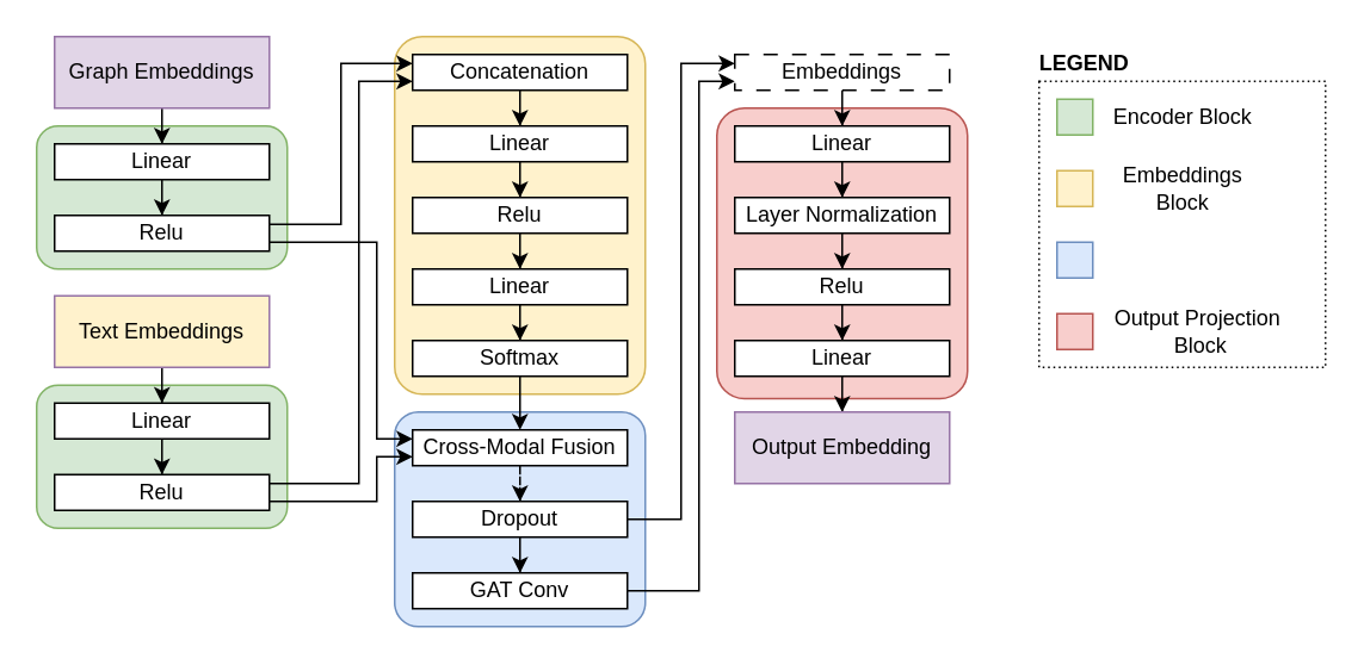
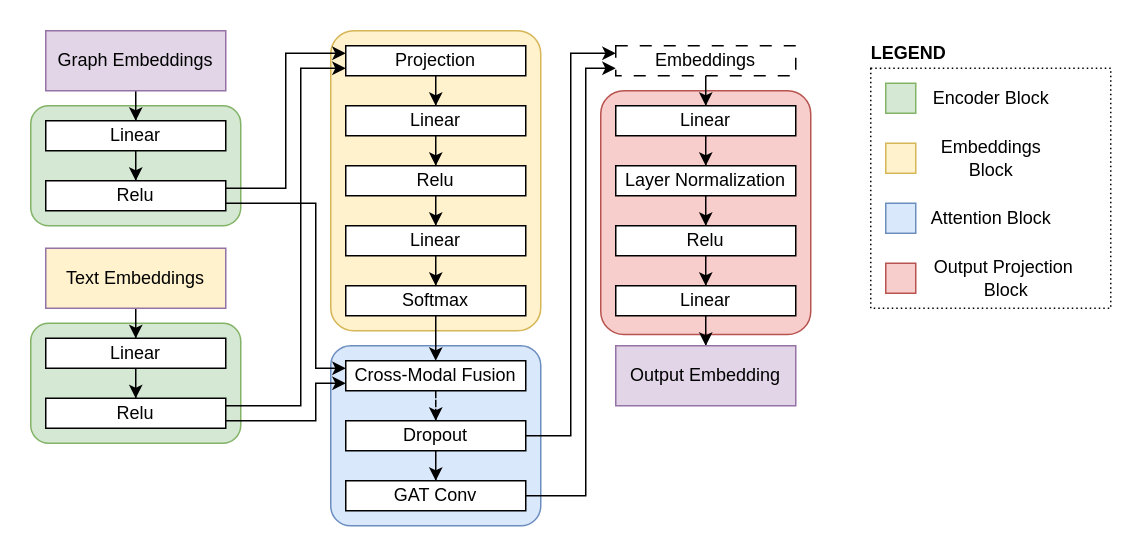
  <mxCell id="0" />
  <mxCell id="1" parent="0" />
  <mxCell id="2" value="" style="rounded=0;whiteSpace=wrap;html=1;fillColor=none;dashed=1;dashPattern=1 2;" vertex="1" parent="1"><mxGeometry x="580" y="45" width="160" height="160" as="geometry" /></mxCell>
  <mxCell id="3" value="" style="rounded=1;whiteSpace=wrap;html=1;align=left;fillColor=#f8cecc;strokeColor=#b85450;arcSize=11;" vertex="1" parent="1"><mxGeometry x="400" y="60" width="140" height="162.5" as="geometry" /></mxCell>
  <mxCell id="4" value="" style="rounded=1;whiteSpace=wrap;html=1;align=left;fillColor=#dae8fc;strokeColor=#6c8ebf;arcSize=11;" vertex="1" parent="1"><mxGeometry x="220" y="230" width="140" height="120" as="geometry" /></mxCell>
  <mxCell id="5" value="" style="rounded=1;whiteSpace=wrap;html=1;align=left;fillColor=#fff2cc;strokeColor=#d6b656;arcSize=11;" vertex="1" parent="1"><mxGeometry x="220" y="20" width="140" height="200" as="geometry" /></mxCell>
  <mxCell id="6" value="" style="rounded=1;whiteSpace=wrap;html=1;align=left;fillColor=#d5e8d4;strokeColor=#82b366;" vertex="1" parent="1"><mxGeometry x="20" y="70" width="140" height="80" as="geometry" /></mxCell>
  <mxCell id="7" value="" style="rounded=1;whiteSpace=wrap;html=1;align=left;fillColor=#d5e8d4;strokeColor=#82b366;" vertex="1" parent="1"><mxGeometry x="20" y="215" width="140" height="80" as="geometry" /></mxCell>
  <mxCell id="8" style="edgeStyle=orthogonalEdgeStyle;rounded=0;orthogonalLoop=1;jettySize=auto;html=1;entryX=0.5;entryY=0;entryDx=0;entryDy=0;" edge="1" parent="1" source="9" target="21"><mxGeometry relative="1" as="geometry" /></mxCell>
  <mxCell id="9" value="Text Embeddings" style="rounded=0;whiteSpace=wrap;html=1;fillColor=#fff2cc;strokeColor=#9673a6;" vertex="1" parent="1"><mxGeometry x="30" y="165" width="120" height="40" as="geometry" /></mxCell>
  <mxCell id="10" style="edgeStyle=orthogonalEdgeStyle;rounded=0;orthogonalLoop=1;jettySize=auto;html=1;entryX=0.5;entryY=0;entryDx=0;entryDy=0;" edge="1" parent="1" source="11" target="23"><mxGeometry relative="1" as="geometry" /></mxCell>
  <mxCell id="11" value="Graph Embeddings" style="rounded=0;whiteSpace=wrap;html=1;fillColor=#e1d5e7;strokeColor=#9673a6;" vertex="1" parent="1"><mxGeometry x="30" y="20" width="120" height="40" as="geometry" /></mxCell>
  <mxCell id="12" style="edgeStyle=orthogonalEdgeStyle;rounded=0;orthogonalLoop=1;jettySize=auto;html=1;entryX=0;entryY=0.75;entryDx=0;entryDy=0;exitX=1;exitY=0.25;exitDx=0;exitDy=0;exitPerimeter=0;" edge="1" parent="1" source="14" target="19"><mxGeometry relative="1" as="geometry"><Array as="points"><mxPoint x="200" y="270" /><mxPoint x="200" y="45" /></Array></mxGeometry></mxCell>
  <mxCell id="13" style="edgeStyle=orthogonalEdgeStyle;rounded=0;orthogonalLoop=1;jettySize=auto;html=1;exitX=1;exitY=0.75;exitDx=0;exitDy=0;entryX=0;entryY=0.75;entryDx=0;entryDy=0;" edge="1" parent="1" source="14" target="49"><mxGeometry relative="1" as="geometry"><Array as="points"><mxPoint x="210" y="280" /><mxPoint x="210" y="255" /></Array></mxGeometry></mxCell>
  <mxCell id="14" value="Relu" style="rounded=0;whiteSpace=wrap;html=1;" vertex="1" parent="1"><mxGeometry x="30" y="265" width="120" height="20" as="geometry" /></mxCell>
  <mxCell id="15" style="edgeStyle=orthogonalEdgeStyle;rounded=0;orthogonalLoop=1;jettySize=auto;html=1;entryX=0;entryY=0.25;entryDx=0;entryDy=0;exitX=1;exitY=0.25;exitDx=0;exitDy=0;" edge="1" parent="1" source="17" target="19"><mxGeometry relative="1" as="geometry"><Array as="points"><mxPoint x="190" y="125" /><mxPoint x="190" y="35" /></Array></mxGeometry></mxCell>
  <mxCell id="16" style="edgeStyle=orthogonalEdgeStyle;rounded=0;orthogonalLoop=1;jettySize=auto;html=1;exitX=1;exitY=0.75;exitDx=0;exitDy=0;entryX=0;entryY=0.25;entryDx=0;entryDy=0;" edge="1" parent="1" source="17" target="49"><mxGeometry relative="1" as="geometry"><Array as="points"><mxPoint x="210" y="135" /><mxPoint x="210" y="245" /></Array></mxGeometry></mxCell>
  <mxCell id="17" value="Relu" style="rounded=0;whiteSpace=wrap;html=1;" vertex="1" parent="1"><mxGeometry x="30" y="120" width="120" height="20" as="geometry" /></mxCell>
  <mxCell id="18" style="edgeStyle=orthogonalEdgeStyle;rounded=0;orthogonalLoop=1;jettySize=auto;html=1;entryX=0.5;entryY=0;entryDx=0;entryDy=0;" edge="1" parent="1" source="19" target="25"><mxGeometry relative="1" as="geometry" /></mxCell>
- <mxCell id="19" value="Concatenation" style="rounded=0;whiteSpace=wrap;html=1;" vertex="1" parent="1"><mxGeometry x="230" y="30" width="120" height="20" as="geometry" /></mxCell>
+ <mxCell id="19" value="Projection" style="rounded=0;whiteSpace=wrap;html=1;" vertex="1" parent="1"><mxGeometry x="230" y="30" width="120" height="20" as="geometry" /></mxCell>
  <mxCell id="20" style="edgeStyle=orthogonalEdgeStyle;rounded=0;orthogonalLoop=1;jettySize=auto;html=1;entryX=0.5;entryY=0;entryDx=0;entryDy=0;" edge="1" parent="1" source="21" target="14"><mxGeometry relative="1" as="geometry" /></mxCell>
  <mxCell id="21" value="Linear" style="rounded=0;whiteSpace=wrap;html=1;" vertex="1" parent="1"><mxGeometry x="30" y="225" width="120" height="20" as="geometry" /></mxCell>
  <mxCell id="22" style="edgeStyle=orthogonalEdgeStyle;rounded=0;orthogonalLoop=1;jettySize=auto;html=1;entryX=0.5;entryY=0;entryDx=0;entryDy=0;" edge="1" parent="1" source="23" target="17"><mxGeometry relative="1" as="geometry" /></mxCell>
  <mxCell id="23" value="Linear" style="rounded=0;whiteSpace=wrap;html=1;" vertex="1" parent="1"><mxGeometry x="30" y="80" width="120" height="20" as="geometry" /></mxCell>
  <mxCell id="24" style="edgeStyle=orthogonalEdgeStyle;rounded=0;orthogonalLoop=1;jettySize=auto;html=1;entryX=0.5;entryY=0;entryDx=0;entryDy=0;" edge="1" parent="1" source="25" target="27"><mxGeometry relative="1" as="geometry" /></mxCell>
  <mxCell id="25" value="Linear" style="rounded=0;whiteSpace=wrap;html=1;" vertex="1" parent="1"><mxGeometry x="230" y="70" width="120" height="20" as="geometry" /></mxCell>
  <mxCell id="26" style="edgeStyle=orthogonalEdgeStyle;rounded=0;orthogonalLoop=1;jettySize=auto;html=1;entryX=0.5;entryY=0;entryDx=0;entryDy=0;" edge="1" parent="1" source="27" target="29"><mxGeometry relative="1" as="geometry" /></mxCell>
  <mxCell id="27" value="Relu" style="rounded=0;whiteSpace=wrap;html=1;" vertex="1" parent="1"><mxGeometry x="230" y="110" width="120" height="20" as="geometry" /></mxCell>
  <mxCell id="28" style="edgeStyle=orthogonalEdgeStyle;rounded=0;orthogonalLoop=1;jettySize=auto;html=1;entryX=0.5;entryY=0;entryDx=0;entryDy=0;" edge="1" parent="1" source="29" target="31"><mxGeometry relative="1" as="geometry" /></mxCell>
  <mxCell id="29" value="Linear" style="rounded=0;whiteSpace=wrap;html=1;" vertex="1" parent="1"><mxGeometry x="230" y="150" width="120" height="20" as="geometry" /></mxCell>
  <mxCell id="30" style="edgeStyle=orthogonalEdgeStyle;rounded=0;orthogonalLoop=1;jettySize=auto;html=1;" edge="1" parent="1" source="31" target="49"><mxGeometry relative="1" as="geometry" /></mxCell>
  <mxCell id="31" value="Softmax" style="rounded=0;whiteSpace=wrap;html=1;" vertex="1" parent="1"><mxGeometry x="230" y="190" width="120" height="20" as="geometry" /></mxCell>
  <mxCell id="32" style="edgeStyle=orthogonalEdgeStyle;rounded=0;orthogonalLoop=1;jettySize=auto;html=1;entryX=0.5;entryY=0;entryDx=0;entryDy=0;" edge="1" parent="1" source="34" target="36"><mxGeometry relative="1" as="geometry" /></mxCell>
  <mxCell id="33" style="edgeStyle=orthogonalEdgeStyle;rounded=0;orthogonalLoop=1;jettySize=auto;html=1;entryX=0;entryY=0.25;entryDx=0;entryDy=0;" edge="1" parent="1" source="34" target="38"><mxGeometry relative="1" as="geometry" /></mxCell>
  <mxCell id="34" value="Dropout" style="rounded=0;whiteSpace=wrap;html=1;" vertex="1" parent="1"><mxGeometry x="230" y="280" width="120" height="20" as="geometry" /></mxCell>
  <mxCell id="35" style="edgeStyle=orthogonalEdgeStyle;rounded=0;orthogonalLoop=1;jettySize=auto;html=1;entryX=0;entryY=0.75;entryDx=0;entryDy=0;" edge="1" parent="1" source="36" target="38"><mxGeometry relative="1" as="geometry"><Array as="points"><mxPoint x="390" y="330" /><mxPoint x="390" y="45" /></Array></mxGeometry></mxCell>
  <mxCell id="36" value="GAT Conv" style="rounded=0;whiteSpace=wrap;html=1;" vertex="1" parent="1"><mxGeometry x="230" y="320" width="120" height="20" as="geometry" /></mxCell>
  <mxCell id="37" style="edgeStyle=orthogonalEdgeStyle;rounded=0;orthogonalLoop=1;jettySize=auto;html=1;entryX=0.5;entryY=0;entryDx=0;entryDy=0;" edge="1" parent="1" source="38" target="40"><mxGeometry relative="1" as="geometry" /></mxCell>
  <mxCell id="38" value="Embeddings" style="rounded=0;whiteSpace=wrap;html=1;dashed=1;dashPattern=8 8;" vertex="1" parent="1"><mxGeometry x="410" y="30" width="120" height="20" as="geometry" /></mxCell>
  <mxCell id="39" style="edgeStyle=orthogonalEdgeStyle;rounded=0;orthogonalLoop=1;jettySize=auto;html=1;entryX=0.5;entryY=0;entryDx=0;entryDy=0;" edge="1" parent="1" source="40" target="42"><mxGeometry relative="1" as="geometry" /></mxCell>
  <mxCell id="40" value="Linear" style="rounded=0;whiteSpace=wrap;html=1;" vertex="1" parent="1"><mxGeometry x="410" y="70" width="120" height="20" as="geometry" /></mxCell>
  <mxCell id="41" style="edgeStyle=orthogonalEdgeStyle;rounded=0;orthogonalLoop=1;jettySize=auto;html=1;entryX=0.5;entryY=0;entryDx=0;entryDy=0;" edge="1" parent="1" source="42" target="46"><mxGeometry relative="1" as="geometry" /></mxCell>
  <mxCell id="42" value="Layer Normalization" style="rounded=0;whiteSpace=wrap;html=1;" vertex="1" parent="1"><mxGeometry x="410" y="110" width="120" height="20" as="geometry" /></mxCell>
  <mxCell id="43" style="edgeStyle=orthogonalEdgeStyle;rounded=0;orthogonalLoop=1;jettySize=auto;html=1;entryX=0.5;entryY=0;entryDx=0;entryDy=0;" edge="1" parent="1" source="44" target="47"><mxGeometry relative="1" as="geometry" /></mxCell>
  <mxCell id="44" value="Linear" style="rounded=0;whiteSpace=wrap;html=1;" vertex="1" parent="1"><mxGeometry x="410" y="190" width="120" height="20" as="geometry" /></mxCell>
  <mxCell id="45" style="edgeStyle=orthogonalEdgeStyle;rounded=0;orthogonalLoop=1;jettySize=auto;html=1;entryX=0.5;entryY=0;entryDx=0;entryDy=0;" edge="1" parent="1" source="46" target="44"><mxGeometry relative="1" as="geometry" /></mxCell>
  <mxCell id="46" value="Relu" style="rounded=0;whiteSpace=wrap;html=1;" vertex="1" parent="1"><mxGeometry x="410" y="150" width="120" height="20" as="geometry" /></mxCell>
  <mxCell id="47" value="Output Embedding" style="rounded=0;whiteSpace=wrap;html=1;fillColor=#e1d5e7;strokeColor=#9673a6;" vertex="1" parent="1"><mxGeometry x="410" y="230" width="120" height="40" as="geometry" /></mxCell>
  <mxCell id="48" style="edgeStyle=orthogonalEdgeStyle;rounded=0;orthogonalLoop=1;jettySize=auto;html=1;entryX=0.5;entryY=0;entryDx=0;entryDy=0;dashed=1;" edge="1" parent="1" source="49" target="34"><mxGeometry relative="1" as="geometry" /></mxCell>
  <mxCell id="49" value="Cross-Modal Fusion" style="rounded=0;whiteSpace=wrap;html=1;" vertex="1" parent="1"><mxGeometry x="230" y="240" width="120" height="20" as="geometry" /></mxCell>
  <mxCell id="50" value="" style="rounded=0;whiteSpace=wrap;html=1;fillColor=#d5e8d4;strokeColor=#82b366;" vertex="1" parent="1"><mxGeometry x="590" y="55" width="20" height="20" as="geometry" /></mxCell>
  <mxCell id="51" value="Encoder Block" style="text;html=1;align=center;verticalAlign=middle;resizable=0;points=[];autosize=1;strokeColor=none;fillColor=none;" vertex="1" parent="1"><mxGeometry x="610" y="50" width="100" height="30" as="geometry" /></mxCell>
  <mxCell id="52" value="" style="rounded=0;whiteSpace=wrap;html=1;fillColor=#fff2cc;strokeColor=#d6b656;" vertex="1" parent="1"><mxGeometry x="590" y="95" width="20" height="20" as="geometry" /></mxCell>
  <mxCell id="53" value="Embeddings&lt;div&gt;Block&lt;/div&gt;" style="text;html=1;align=center;verticalAlign=middle;resizable=0;points=[];autosize=1;strokeColor=none;fillColor=none;" vertex="1" parent="1"><mxGeometry x="610" y="85" width="100" height="40" as="geometry" /></mxCell>
  <mxCell id="54" value="" style="rounded=0;whiteSpace=wrap;html=1;fillColor=#dae8fc;strokeColor=#6c8ebf;" vertex="1" parent="1"><mxGeometry x="590" y="135" width="20" height="20" as="geometry" /></mxCell>
+ <mxCell id="55" value="Attention Block" style="text;html=1;align=center;verticalAlign=middle;resizable=0;points=[];autosize=1;strokeColor=none;fillColor=none;" vertex="1" parent="1"><mxGeometry x="610" y="130" width="100" height="30" as="geometry" /></mxCell>
  <mxCell id="56" value="" style="rounded=0;whiteSpace=wrap;html=1;fillColor=#f8cecc;strokeColor=#b85450;" vertex="1" parent="1"><mxGeometry x="590" y="175" width="20" height="20" as="geometry" /></mxCell>
  <mxCell id="57" value="Output Projection&amp;nbsp;&lt;div&gt;Block&lt;/div&gt;" style="text;html=1;align=center;verticalAlign=middle;resizable=0;points=[];autosize=1;strokeColor=none;fillColor=none;" vertex="1" parent="1"><mxGeometry x="610" y="165" width="120" height="40" as="geometry" /></mxCell>
  <mxCell id="58" value="&lt;b&gt;LEGEND&lt;/b&gt;" style="text;html=1;align=center;verticalAlign=middle;resizable=0;points=[];autosize=1;strokeColor=none;fillColor=none;" vertex="1" parent="1"><mxGeometry x="570" y="20" width="70" height="30" as="geometry" /></mxCell>
